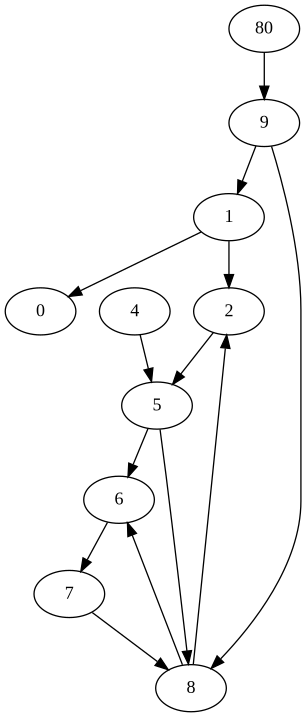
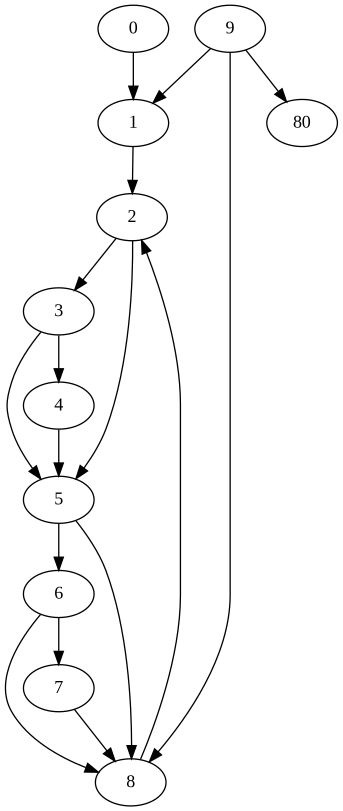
  digraph {
    fontname="Liberation Serif"
    node [fontname="Liberation Serif"]
    edge [fontname="Liberation Serif"]
    0
    1
    2
+   3
    5
    4
    6
    8
    7
    9
    n11 [label=80]
-   1 -> 0
+   0 -> 1
    1 -> 2
+   2 -> 3
    2 -> 5
+   3 -> 5
+   3 -> 4
    5 -> 6
    5 -> 8
    4 -> 5
-   8 -> 6
+   6 -> 8
    6 -> 7
    8 -> 2
    7 -> 8
    9 -> 1
    9 -> 8
-   n11 -> 9
+   9 -> n11
  }
